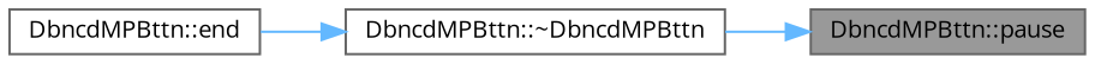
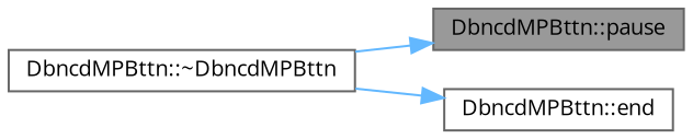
  digraph {
    fontname="Open Sans"
    rankdir=RL
    node [color=grey40 fillcolor=white fontname="Open Sans" fontsize=10 shape=box style=filled]
    edge [color=steelblue1 dir=back fontname="Open Sans" fontsize=10 labelfontname=Helvetica labelfontsize=10 style=solid]
    n1 [color=gray40 fillcolor=grey60 fontcolor=black height=0.2 label="DbncdMPBttn::pause" width=0.4]
    n2 [height=0.2 label="DbncdMPBttn::~DbncdMPBttn" width=0.4]
    n3 [height=0.2 label="DbncdMPBttn::end" width=0.4]
    n1 -> n2
-   n2 -> n3
+   n3 -> n2
  }
